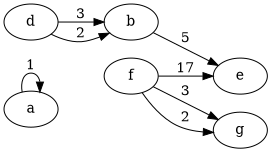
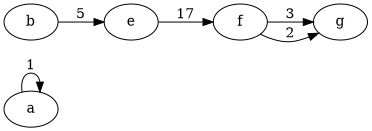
  digraph {
    rankdir=LR
    edge [weight=3]
    a
-   d
    b
    e
    f
    g
    a -> a [label=1 weight=1]
-   d -> b [label=3]
-   d -> b [label=2 weight=2]
    b -> e [label=5 weight=5]
-   f -> e [label=17 weight=17]
+   e -> f [label=17 weight=17]
    f -> g [label=3]
    f -> g [label=2 weight=2]
  }
